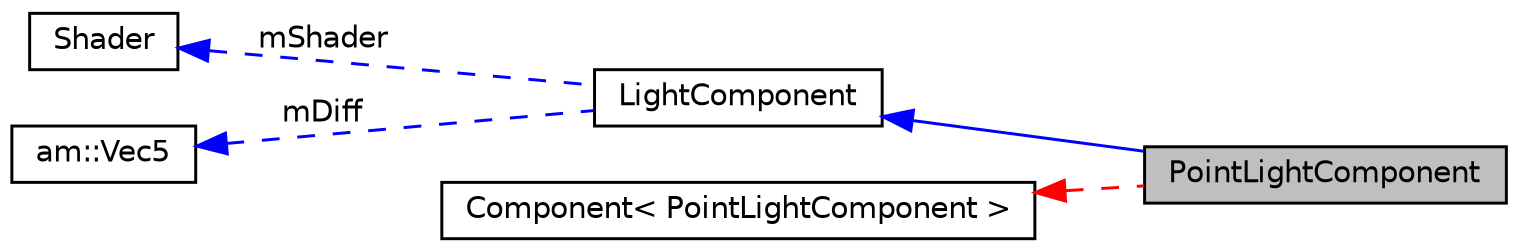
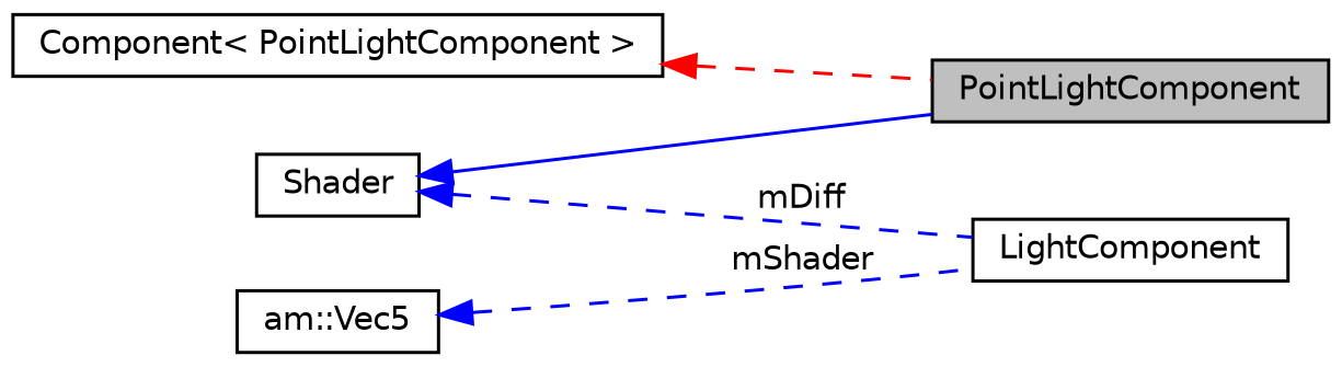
  digraph {
    rankdir=LR
    node [color=black fillcolor=white fontname=Helvetica fontsize=10 shape=record style=filled]
    edge [color=blue dir=back fontname=Helvetica fontsize=10 labelfontname=Helvetica labelfontsize=10 style=dashed]
    n1 [fillcolor=grey75 fontcolor=black height=0.2 label=PointLightComponent width=0.4]
    n2 [height=0.2 label=LightComponent width=0.4]
    n3 [height=0.2 label=Shader width=0.4]
    n4 [height=0.2 label="am::Vec5" width=0.4]
    n5 [height=0.2 label="Component\< PointLightComponent \>" width=0.4]
-   n2 -> n1 [style=solid]
-   n3 -> n2 [label=" mShader"]
-   n4 -> n2 [label=" mDiff"]
+   n3 -> n1 [style=solid]
+   n3 -> n2 [label=" mDiff"]
+   n4 -> n2 [label=" mShader"]
    n5 -> n1 [color=red]
  }
